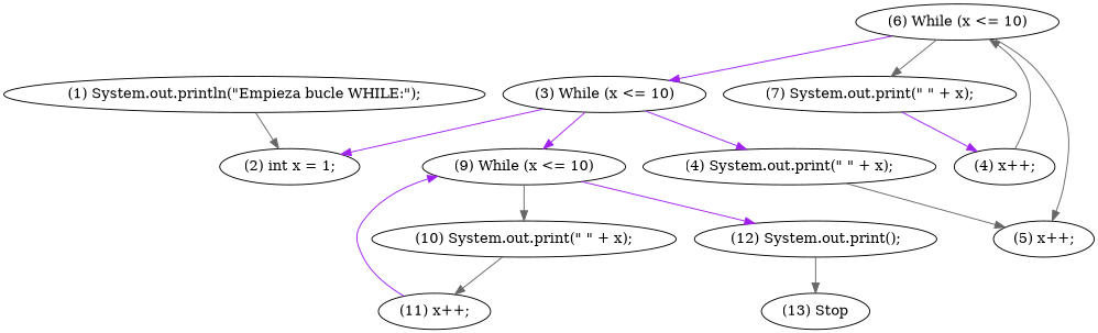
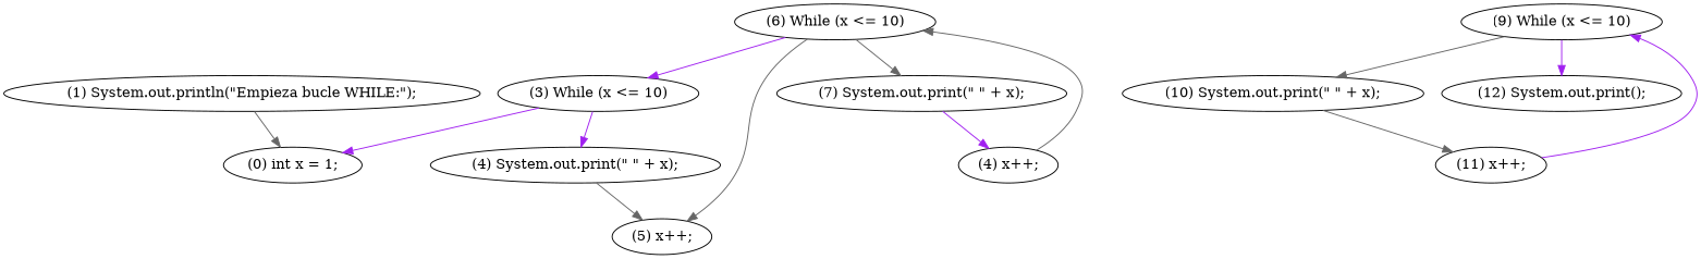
  digraph {
    edge [color=gray40]
    "(1) System.out.println(\"Empieza bucle WHILE:\");"
-   "(2) int x = 1;"
+   "(2) int x = 1;" [label="(0) int x = 1;"]
    "(3) While (x <= 10)"
    "(4) System.out.print(\" \" + x);"
    "(9) While (x <= 10)"
    "(5) x++;"
    "(10) System.out.print(\" \" + x);"
    n8 [label="(12) System.out.print();"]
    "(6) While (x <= 10)"
    "(7) System.out.print(\" \" + x);"
    n11 [label="(4) x++;"]
    "(11) x++;"
-   "(13) Stop"
    "(1) System.out.println(\"Empieza bucle WHILE:\");" -> "(2) int x = 1;"
    "(3) While (x <= 10)" -> "(2) int x = 1;" [color=purple]
    "(3) While (x <= 10)" -> "(4) System.out.print(\" \" + x);" [color=purple]
-   "(3) While (x <= 10)" -> "(9) While (x <= 10)" [color=purple]
    "(4) System.out.print(\" \" + x);" -> "(5) x++;"
    "(9) While (x <= 10)" -> "(10) System.out.print(\" \" + x);"
    "(9) While (x <= 10)" -> n8 [color=purple]
    "(10) System.out.print(\" \" + x);" -> "(11) x++;"
-   n8 -> "(13) Stop"
    "(6) While (x <= 10)" -> "(3) While (x <= 10)" [color=purple]
    "(6) While (x <= 10)" -> "(5) x++;"
    "(6) While (x <= 10)" -> "(7) System.out.print(\" \" + x);"
    "(7) System.out.print(\" \" + x);" -> n11 [color=purple]
    n11 -> "(6) While (x <= 10)"
    "(11) x++;" -> "(9) While (x <= 10)" [color=purple]
  }
